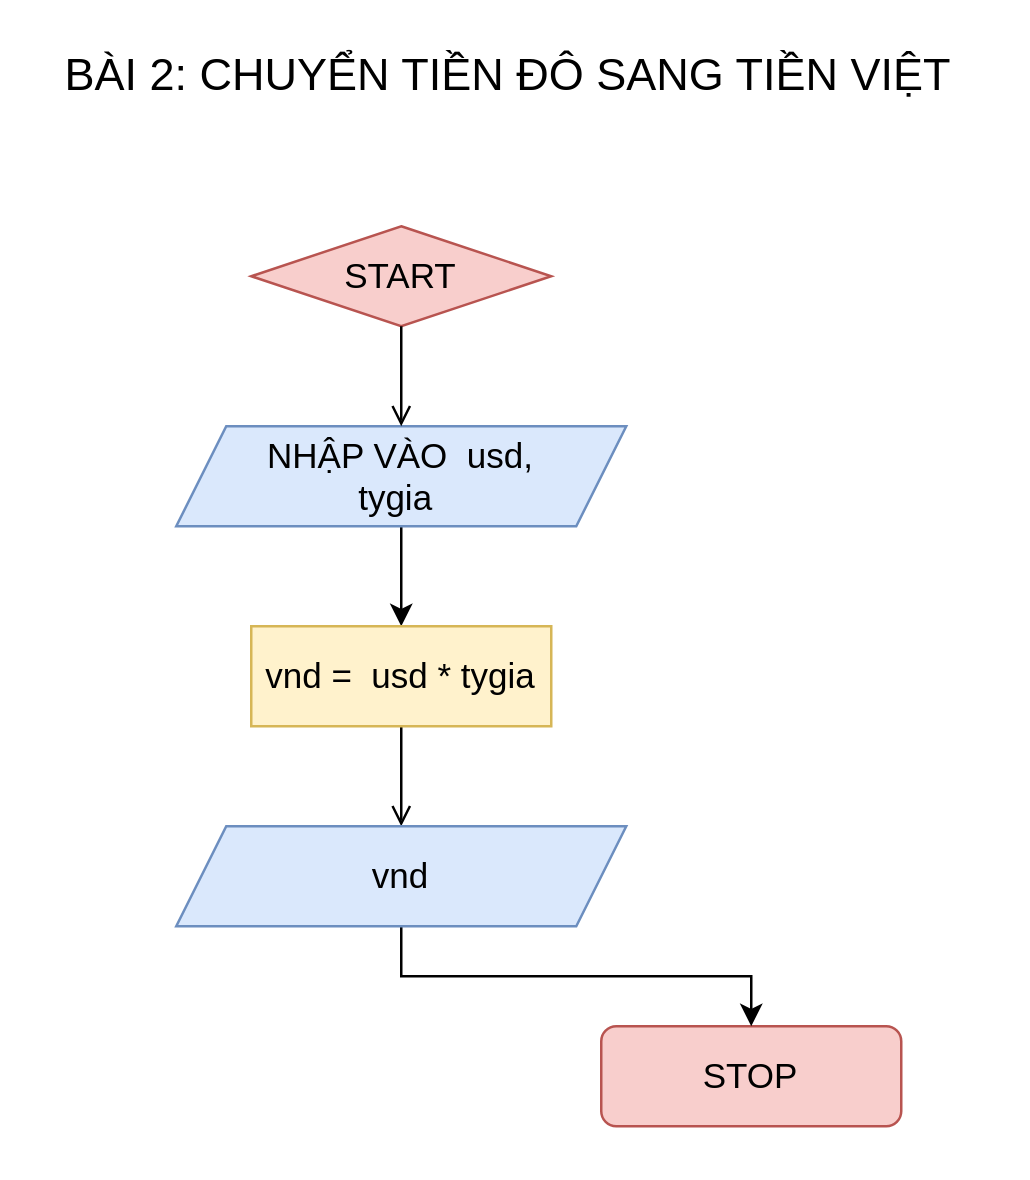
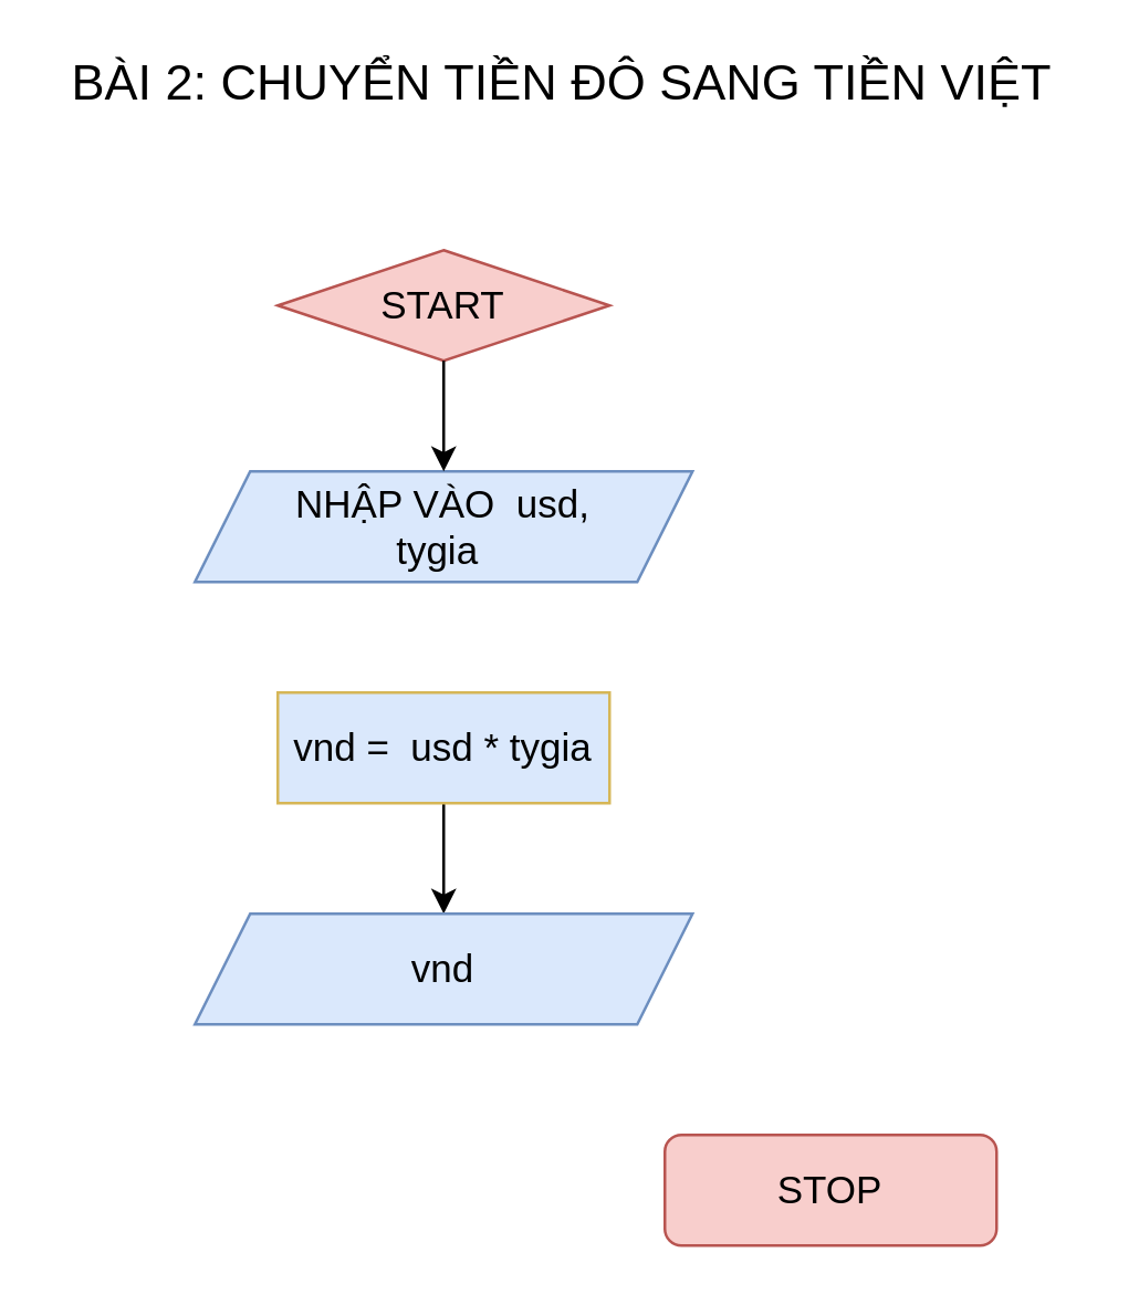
  <mxCell id="0" />
  <mxCell id="1" parent="0" />
  <mxCell id="2" value="&lt;font style=&quot;font-size: 14px;&quot;&gt;START&lt;/font&gt;" style="rhombus;whiteSpace=wrap;html=1;fontSize=12;glass=0;strokeWidth=1;shadow=0;fillColor=#f8cecc;strokeColor=#b85450;" parent="1" vertex="1"><mxGeometry x="100" y="90" width="120" height="40" as="geometry" /></mxCell>
  <mxCell id="3" value="&lt;font style=&quot;font-size: 14px;&quot;&gt;STOP&lt;/font&gt;" style="rounded=1;whiteSpace=wrap;html=1;fontSize=12;glass=0;strokeWidth=1;shadow=0;fillColor=#f8cecc;strokeColor=#b85450;" parent="1" vertex="1"><mxGeometry x="240" y="410" width="120" height="40" as="geometry" /></mxCell>
  <mxCell id="4" value="&lt;font style=&quot;font-size: 18px;&quot;&gt;BÀI 2: CHUYỂN TIỀN ĐÔ SANG TIỀN VIỆT&amp;nbsp;&lt;/font&gt;" style="text;html=1;align=center;verticalAlign=middle;resizable=0;points=[];autosize=1;strokeColor=none;fillColor=none;" parent="1" vertex="1"><mxGeometry x="20" y="20" width="370" height="20" as="geometry" /></mxCell>
- <mxCell id="5" value="" style="edgeStyle=orthogonalEdgeStyle;rounded=0;orthogonalLoop=1;jettySize=auto;html=1;fontSize=14;" parent="1" source="6" target="8" edge="1"><mxGeometry relative="1" as="geometry" /></mxCell>
  <mxCell id="6" value="&lt;font style=&quot;font-size: 14px;&quot;&gt;NHẬP VÀO&amp;nbsp; usd, &lt;br&gt;tygia&amp;nbsp;&lt;/font&gt;" style="shape=parallelogram;perimeter=parallelogramPerimeter;whiteSpace=wrap;html=1;fixedSize=1;fontSize=12;fillColor=#dae8fc;strokeColor=#6c8ebf;" parent="1" vertex="1"><mxGeometry x="70" y="170" width="180" height="40" as="geometry" /></mxCell>
- <mxCell id="7" value="" style="edgeStyle=orthogonalEdgeStyle;rounded=0;orthogonalLoop=1;jettySize=auto;html=1;fontSize=14;endArrow=open;" parent="1" source="8" target="11" edge="1"><mxGeometry relative="1" as="geometry" /></mxCell>
- <mxCell id="8" value="&lt;font style=&quot;font-size: 14px;&quot;&gt;vnd =&amp;nbsp; usd * tygia&lt;/font&gt;" style="rounded=0;whiteSpace=wrap;html=1;fontSize=12;fillColor=#fff2cc;strokeColor=#d6b656;" parent="1" vertex="1"><mxGeometry x="100" y="250" width="120" height="40" as="geometry" /></mxCell>
- <mxCell id="9" value="" style="endArrow=open;html=1;rounded=0;fontSize=14;exitX=0.5;exitY=1;exitDx=0;exitDy=0;" parent="1" source="2" target="6" edge="1"><mxGeometry width="50" height="50" relative="1" as="geometry"><mxPoint x="160" y="300" as="sourcePoint" /><mxPoint x="210" y="250" as="targetPoint" /><Array as="points"><mxPoint x="160" y="170" /></Array></mxGeometry></mxCell>
- <mxCell id="10" value="" style="edgeStyle=orthogonalEdgeStyle;rounded=0;orthogonalLoop=1;jettySize=auto;html=1;fontSize=14;" parent="1" source="11" target="3" edge="1"><mxGeometry relative="1" as="geometry" /></mxCell>
+ <mxCell id="7" value="" style="edgeStyle=orthogonalEdgeStyle;rounded=0;orthogonalLoop=1;jettySize=auto;html=1;fontSize=14;" parent="1" source="8" target="11" edge="1"><mxGeometry relative="1" as="geometry" /></mxCell>
+ <mxCell id="8" value="&lt;font style=&quot;font-size: 14px;&quot;&gt;vnd =&amp;nbsp; usd * tygia&lt;/font&gt;" style="rounded=0;whiteSpace=wrap;html=1;fontSize=12;fillColor=#dae8fc;strokeColor=#d6b656;" parent="1" vertex="1"><mxGeometry x="100" y="250" width="120" height="40" as="geometry" /></mxCell>
+ <mxCell id="9" value="" style="endArrow=classic;html=1;rounded=0;fontSize=14;exitX=0.5;exitY=1;exitDx=0;exitDy=0;" parent="1" source="2" target="6" edge="1"><mxGeometry width="50" height="50" relative="1" as="geometry"><mxPoint x="160" y="300" as="sourcePoint" /><mxPoint x="210" y="250" as="targetPoint" /><Array as="points"><mxPoint x="160" y="170" /></Array></mxGeometry></mxCell>
  <mxCell id="11" value="&lt;span style=&quot;font-size: 14px;&quot;&gt;vnd&lt;/span&gt;" style="shape=parallelogram;perimeter=parallelogramPerimeter;whiteSpace=wrap;html=1;fixedSize=1;fontSize=12;fillColor=#dae8fc;strokeColor=#6c8ebf;" parent="1" vertex="1"><mxGeometry x="70" y="330" width="180" height="40" as="geometry" /></mxCell>
